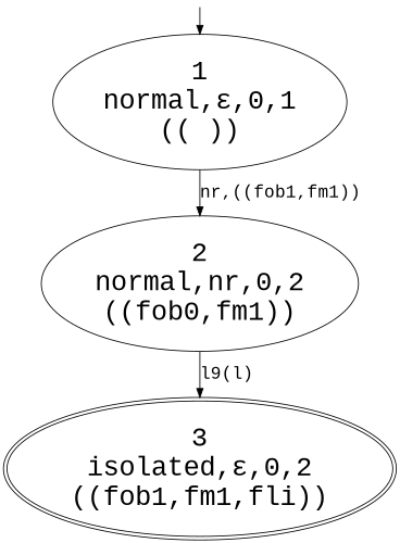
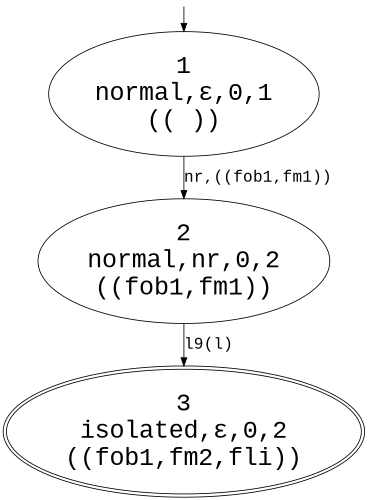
  digraph {
    fontname="Liberation Mono"
    rankdir=TB
    ranksep=0.4
    node [fontname="Liberation Mono" fontsize=30 shape=ellipse]
    edge [fontname="Liberation Mono" fontsize=20]
    n1 [label="1\nnormal,&epsilon;,0,1\n(( ))"]
-   n2 [label="2\nnormal,nr,0,2\n((fob0,fm1))"]
-   n3 [label="3\nisolated,&epsilon;,0,2\n((fob1,fm1,fli))" peripheries=2]
+   n2 [label="2\nnormal,nr,0,2\n((fob1,fm1))"]
+   n3 [label="3\nisolated,&epsilon;,0,2\n((fob1,fm2,fli))" peripheries=2]
    start [color=white fontcolor=white shape=point fontsize=""]
    n1 -> n2 [label="nr,((fob1,fm1))"]
    n2 -> n3 [label="l9(l)"]
    start -> n1 [fontsize=""]
  }
